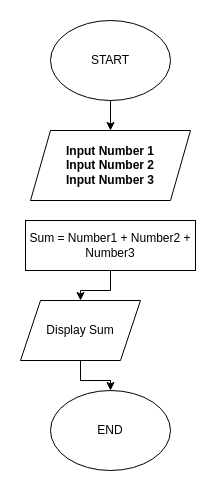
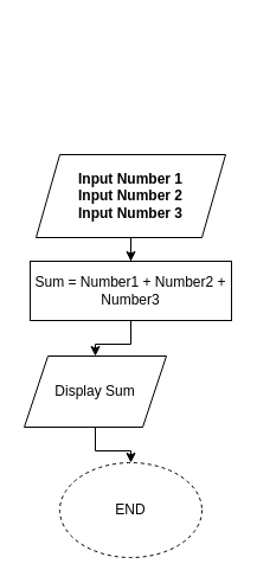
  <mxCell id="0" />
  <mxCell id="1" parent="0" />
- <mxCell id="2" value="" style="edgeStyle=orthogonalEdgeStyle;rounded=0;orthogonalLoop=1;jettySize=auto;html=1;" edge="1" parent="1" source="3" target="5"><mxGeometry relative="1" as="geometry" /></mxCell>
- <mxCell id="3" value="START" style="ellipse;whiteSpace=wrap;html=1;" vertex="1" parent="1"><mxGeometry x="50" y="20" width="120" height="80" as="geometry" /></mxCell>
+ <mxCell id="4" value="" style="edgeStyle=orthogonalEdgeStyle;rounded=0;orthogonalLoop=1;jettySize=auto;html=1;" edge="1" parent="1" source="5" target="7"><mxGeometry relative="1" as="geometry" /></mxCell>
  <mxCell id="5" value="&lt;b&gt;Input Number 1&lt;/b&gt; &lt;br&gt; &lt;b&gt;Input Number 2&lt;/b&gt; &lt;br&gt; &lt;b&gt;Input Number 3&lt;/b&gt;" style="shape=parallelogram;perimeter=parallelogramPerimeter;whiteSpace=wrap;html=1;fixedSize=1;" vertex="1" parent="1"><mxGeometry x="30" y="130" width="160" height="70" as="geometry" /></mxCell>
  <mxCell id="6" value="" style="edgeStyle=orthogonalEdgeStyle;rounded=0;orthogonalLoop=1;jettySize=auto;html=1;" edge="1" parent="1" source="7" target="9"><mxGeometry relative="1" as="geometry" /></mxCell>
  <mxCell id="7" value="Sum = Number1 + Number2 + Number3" style="whiteSpace=wrap;html=1;" vertex="1" parent="1"><mxGeometry x="25" y="220" width="170" height="50" as="geometry" /></mxCell>
  <mxCell id="8" value="" style="edgeStyle=orthogonalEdgeStyle;rounded=0;orthogonalLoop=1;jettySize=auto;html=1;" edge="1" parent="1" source="9" target="10"><mxGeometry relative="1" as="geometry" /></mxCell>
  <mxCell id="9" value="Display Sum" style="shape=parallelogram;perimeter=parallelogramPerimeter;whiteSpace=wrap;html=1;fixedSize=1;" vertex="1" parent="1"><mxGeometry x="20" y="300" width="120" height="60" as="geometry" /></mxCell>
- <mxCell id="10" value="END" style="ellipse;whiteSpace=wrap;html=1;" vertex="1" parent="1"><mxGeometry x="50" y="390" width="120" height="80" as="geometry" /></mxCell>
+ <mxCell id="10" value="END" style="ellipse;whiteSpace=wrap;html=1;dashed=1;" vertex="1" parent="1"><mxGeometry x="50" y="390" width="120" height="80" as="geometry" /></mxCell>
